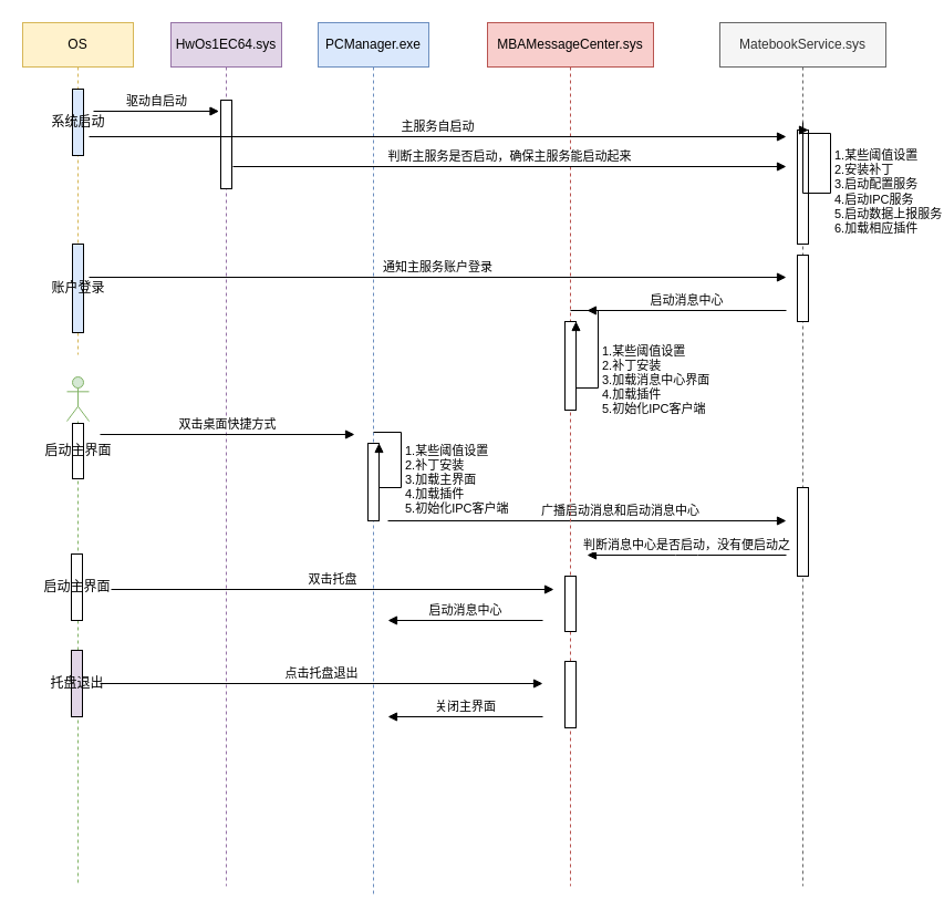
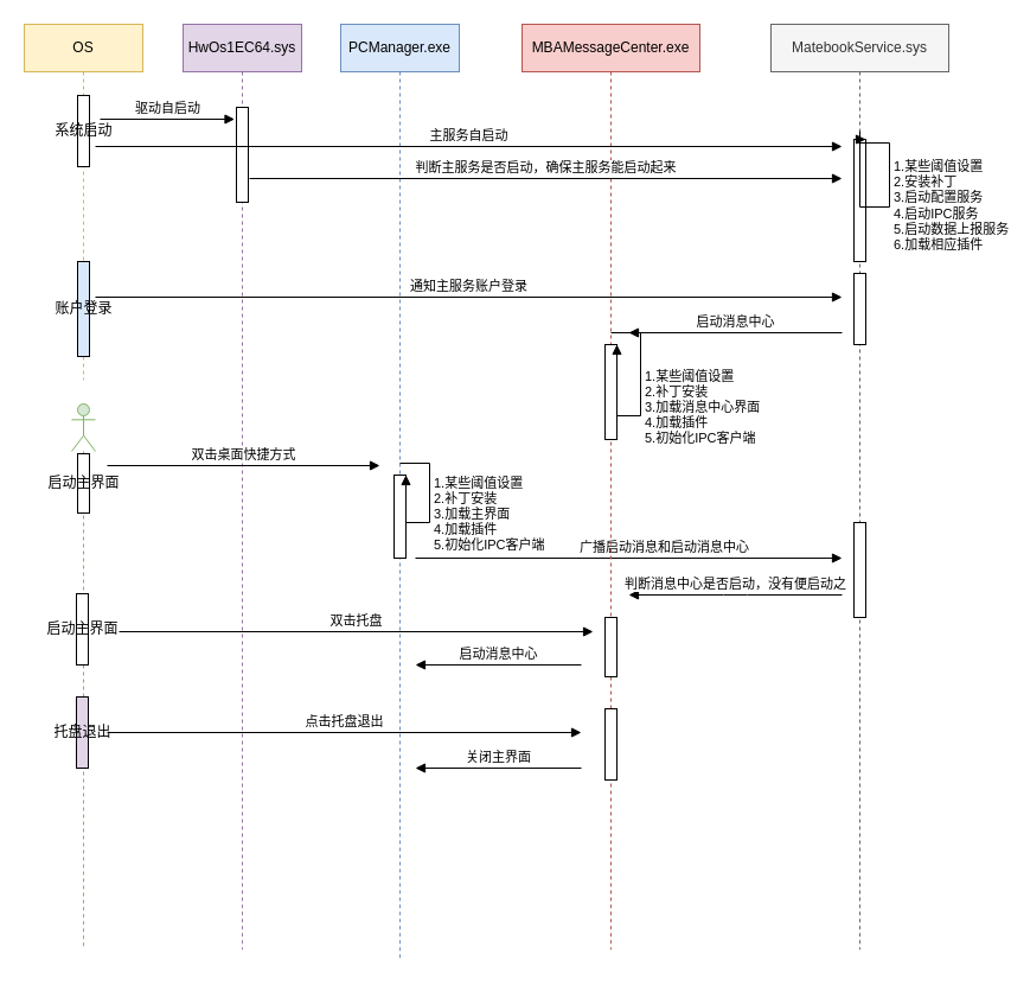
  <mxCell id="0" />
  <mxCell id="1" parent="0" />
  <mxCell id="2" value="" style="shape=umlLifeline;participant=umlActor;perimeter=lifelinePerimeter;whiteSpace=wrap;html=1;container=1;collapsible=0;recursiveResize=0;verticalAlign=top;spacingTop=36;labelBackgroundColor=#ffffff;outlineConnect=0;fillColor=#d5e8d4;strokeColor=#82b366;" vertex="1" parent="1"><mxGeometry x="60" y="340" width="20" height="460" as="geometry" /></mxCell>
  <mxCell id="3" value="启动主界面" style="html=1;points=[];perimeter=orthogonalPerimeter;" vertex="1" parent="2"><mxGeometry x="5" y="42" width="10" height="50" as="geometry" /></mxCell>
  <mxCell id="4" value="托盘退出" style="html=1;points=[];perimeter=orthogonalPerimeter;fillColor=#e1d5e7;" vertex="1" parent="2"><mxGeometry x="4" y="247" width="10" height="60" as="geometry" /></mxCell>
  <mxCell id="5" value="启动主界面" style="html=1;points=[];perimeter=orthogonalPerimeter;" vertex="1" parent="2"><mxGeometry x="4" y="160" width="10" height="60" as="geometry" /></mxCell>
  <mxCell id="6" value="PCManager.exe" style="shape=umlLifeline;perimeter=lifelinePerimeter;whiteSpace=wrap;html=1;container=1;collapsible=0;recursiveResize=0;outlineConnect=0;fillColor=#dae8fc;strokeColor=#6c8ebf;" vertex="1" parent="1"><mxGeometry x="287" y="20" width="100" height="790" as="geometry" /></mxCell>
  <mxCell id="7" value="" style="html=1;points=[];perimeter=orthogonalPerimeter;" vertex="1" parent="6"><mxGeometry x="45" y="380" width="10" height="70" as="geometry" /></mxCell>
  <mxCell id="8" value="1.某些阈值设置&lt;br&gt;2.补丁安装&lt;br&gt;3.加载主界面&lt;br&gt;4.加载插件&lt;br&gt;5.初始化IPC客户端&lt;br&gt;" style="edgeStyle=orthogonalEdgeStyle;html=1;align=left;spacingLeft=2;endArrow=block;rounded=0;entryX=1;entryY=0;" edge="1" target="7" parent="6"><mxGeometry relative="1" as="geometry"><mxPoint x="50" y="370" as="sourcePoint" /><Array as="points"><mxPoint x="75" y="370" /><mxPoint x="75" y="420" /><mxPoint x="55" y="420" /></Array></mxGeometry></mxCell>
  <mxCell id="9" value="广播启动消息和启动消息中心" style="html=1;verticalAlign=bottom;endArrow=block;" edge="1" parent="6"><mxGeometry x="0.167" width="80" relative="1" as="geometry"><mxPoint x="63" y="450" as="sourcePoint" /><mxPoint x="423" y="450" as="targetPoint" /><mxPoint as="offset" /></mxGeometry></mxCell>
- <mxCell id="10" value="MBAMessageCenter.sys" style="shape=umlLifeline;perimeter=lifelinePerimeter;whiteSpace=wrap;html=1;container=1;collapsible=0;recursiveResize=0;outlineConnect=0;fillColor=#f8cecc;strokeColor=#b85450;" vertex="1" parent="1"><mxGeometry x="440" y="20" width="150" height="780" as="geometry" /></mxCell>
+ <mxCell id="10" value="MBAMessageCenter.exe" style="shape=umlLifeline;perimeter=lifelinePerimeter;whiteSpace=wrap;html=1;container=1;collapsible=0;recursiveResize=0;outlineConnect=0;fillColor=#f8cecc;strokeColor=#b85450;" vertex="1" parent="1"><mxGeometry x="440" y="20" width="150" height="780" as="geometry" /></mxCell>
  <mxCell id="11" value="" style="html=1;points=[];perimeter=orthogonalPerimeter;" vertex="1" parent="10"><mxGeometry x="70" y="270" width="10" height="80" as="geometry" /></mxCell>
  <mxCell id="12" value="1.某些阈值设置&lt;br&gt;2.补丁安装&lt;br&gt;3.加载消息中心界面&lt;br&gt;4.加载插件&lt;br&gt;5.初始化IPC客户端&lt;br&gt;" style="edgeStyle=orthogonalEdgeStyle;html=1;align=left;spacingLeft=2;endArrow=block;rounded=0;entryX=1;entryY=0;" edge="1" target="11" parent="10"><mxGeometry relative="1" as="geometry"><mxPoint x="75" y="260" as="sourcePoint" /><Array as="points"><mxPoint x="100" y="260" /><mxPoint x="100" y="330" /><mxPoint x="80" y="330" /></Array></mxGeometry></mxCell>
  <mxCell id="13" value="" style="html=1;points=[];perimeter=orthogonalPerimeter;" vertex="1" parent="10"><mxGeometry x="70" y="577" width="10" height="60" as="geometry" /></mxCell>
  <mxCell id="14" value="" style="html=1;points=[];perimeter=orthogonalPerimeter;" vertex="1" parent="10"><mxGeometry x="70" y="500" width="10" height="50" as="geometry" /></mxCell>
  <mxCell id="15" value="MatebookService.sys" style="shape=umlLifeline;perimeter=lifelinePerimeter;whiteSpace=wrap;html=1;container=1;collapsible=0;recursiveResize=0;outlineConnect=0;fillColor=#f5f5f5;strokeColor=#666666;fontColor=#333333;" vertex="1" parent="1"><mxGeometry x="650" y="20" width="150" height="780" as="geometry" /></mxCell>
  <mxCell id="16" value="" style="html=1;points=[];perimeter=orthogonalPerimeter;" vertex="1" parent="15"><mxGeometry x="70" y="97" width="10" height="103" as="geometry" /></mxCell>
  <mxCell id="17" value="1.某些阈值设置&lt;br&gt;2.安装补丁&lt;br&gt;3.启动配置服务&lt;br&gt;4.启动IPC服务&lt;br&gt;5.启动数据上报服务&lt;br&gt;6.加载相应插件&lt;br&gt;" style="edgeStyle=orthogonalEdgeStyle;html=1;align=left;spacingLeft=2;endArrow=block;rounded=0;entryX=1;entryY=0;" edge="1" target="16" parent="15"><mxGeometry relative="1" as="geometry"><mxPoint x="75" y="90" as="sourcePoint" /><Array as="points"><mxPoint x="75" y="154" /><mxPoint x="100" y="154" /><mxPoint x="100" y="100" /><mxPoint x="73" y="100" /></Array></mxGeometry></mxCell>
  <mxCell id="18" value="" style="html=1;points=[];perimeter=orthogonalPerimeter;" vertex="1" parent="15"><mxGeometry x="70" y="210" width="10" height="60" as="geometry" /></mxCell>
  <mxCell id="19" value="" style="html=1;points=[];perimeter=orthogonalPerimeter;" vertex="1" parent="15"><mxGeometry x="70" y="420" width="10" height="80" as="geometry" /></mxCell>
  <mxCell id="20" value="OS" style="shape=umlLifeline;perimeter=lifelinePerimeter;whiteSpace=wrap;html=1;container=1;collapsible=0;recursiveResize=0;outlineConnect=0;fillColor=#fff2cc;strokeColor=#d6b656;" vertex="1" parent="1"><mxGeometry x="20" y="20" width="100" height="300" as="geometry" /></mxCell>
  <mxCell id="21" value="驱动自启动" style="html=1;verticalAlign=bottom;endArrow=block;" edge="1" parent="20"><mxGeometry width="80" relative="1" as="geometry"><mxPoint x="64" y="80" as="sourcePoint" /><mxPoint x="177.5" y="80" as="targetPoint" /></mxGeometry></mxCell>
- <mxCell id="22" value="系统启动" style="html=1;points=[];perimeter=orthogonalPerimeter;fillColor=#dae8fc;" vertex="1" parent="20"><mxGeometry x="45" y="60" width="10" height="60" as="geometry" /></mxCell>
+ <mxCell id="22" value="系统启动" style="html=1;points=[];perimeter=orthogonalPerimeter;" vertex="1" parent="20"><mxGeometry x="45" y="60" width="10" height="60" as="geometry" /></mxCell>
  <mxCell id="23" value="账户登录" style="html=1;points=[];perimeter=orthogonalPerimeter;fillColor=#dae8fc;" vertex="1" parent="20"><mxGeometry x="45" y="200" width="10" height="80" as="geometry" /></mxCell>
  <mxCell id="24" value="通知主服务账户登录" style="html=1;verticalAlign=bottom;endArrow=block;" edge="1" parent="20"><mxGeometry width="80" relative="1" as="geometry"><mxPoint x="60" y="230" as="sourcePoint" /><mxPoint x="690" y="230" as="targetPoint" /></mxGeometry></mxCell>
  <mxCell id="25" value="HwOs1EC64.sys" style="shape=umlLifeline;perimeter=lifelinePerimeter;whiteSpace=wrap;html=1;container=1;collapsible=0;recursiveResize=0;outlineConnect=0;fillColor=#e1d5e7;strokeColor=#9673a6;" vertex="1" parent="1"><mxGeometry x="154" y="20" width="100" height="780" as="geometry" /></mxCell>
  <mxCell id="26" value="判断主服务是否启动，确保主服务能启动起来" style="html=1;verticalAlign=bottom;endArrow=block;" edge="1" parent="25"><mxGeometry width="80" relative="1" as="geometry"><mxPoint x="56" y="130" as="sourcePoint" /><mxPoint x="556" y="130" as="targetPoint" /></mxGeometry></mxCell>
  <mxCell id="27" value="" style="html=1;points=[];perimeter=orthogonalPerimeter;" vertex="1" parent="25"><mxGeometry x="45" y="70" width="10" height="80" as="geometry" /></mxCell>
  <mxCell id="28" value="主服务自启动" style="html=1;verticalAlign=bottom;endArrow=block;" edge="1" parent="1"><mxGeometry width="80" relative="1" as="geometry"><mxPoint x="80" y="123" as="sourcePoint" /><mxPoint x="710" y="123" as="targetPoint" /></mxGeometry></mxCell>
  <mxCell id="29" value="启动消息中心" style="html=1;verticalAlign=bottom;endArrow=block;" edge="1" parent="1"><mxGeometry width="80" relative="1" as="geometry"><mxPoint x="710" y="280" as="sourcePoint" /><mxPoint x="530" y="280" as="targetPoint" /></mxGeometry></mxCell>
  <mxCell id="30" value="双击桌面快捷方式" style="html=1;verticalAlign=bottom;endArrow=block;" edge="1" parent="1"><mxGeometry width="80" relative="1" as="geometry"><mxPoint x="90" y="392" as="sourcePoint" /><mxPoint x="320" y="392" as="targetPoint" /></mxGeometry></mxCell>
  <mxCell id="31" value="判断消息中心是否启动，没有便启动之" style="html=1;verticalAlign=bottom;endArrow=block;" edge="1" parent="1"><mxGeometry width="80" relative="1" as="geometry"><mxPoint x="710" y="501" as="sourcePoint" /><mxPoint x="530" y="501" as="targetPoint" /><Array as="points"><mxPoint x="620" y="501" /></Array><mxPoint as="offset" /></mxGeometry></mxCell>
  <mxCell id="32" value="点击托盘退出" style="html=1;verticalAlign=bottom;endArrow=block;" edge="1" parent="1"><mxGeometry width="80" relative="1" as="geometry"><mxPoint x="90" y="617" as="sourcePoint" /><mxPoint x="490" y="617" as="targetPoint" /></mxGeometry></mxCell>
  <mxCell id="33" value="关闭主界面" style="html=1;verticalAlign=bottom;endArrow=block;" edge="1" parent="1"><mxGeometry width="80" relative="1" as="geometry"><mxPoint x="490" y="647" as="sourcePoint" /><mxPoint x="350" y="647" as="targetPoint" /></mxGeometry></mxCell>
  <mxCell id="34" value="双击托盘" style="html=1;verticalAlign=bottom;endArrow=block;" edge="1" parent="1"><mxGeometry width="80" relative="1" as="geometry"><mxPoint x="100" y="532" as="sourcePoint" /><mxPoint x="500" y="532" as="targetPoint" /></mxGeometry></mxCell>
  <mxCell id="35" value="启动消息中心" style="html=1;verticalAlign=bottom;endArrow=block;" edge="1" parent="1"><mxGeometry width="80" relative="1" as="geometry"><mxPoint x="490" y="560" as="sourcePoint" /><mxPoint x="350" y="560" as="targetPoint" /></mxGeometry></mxCell>
